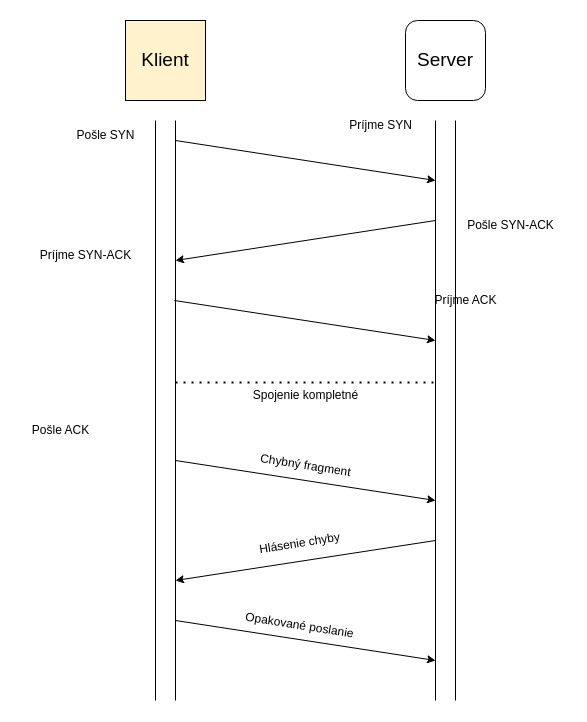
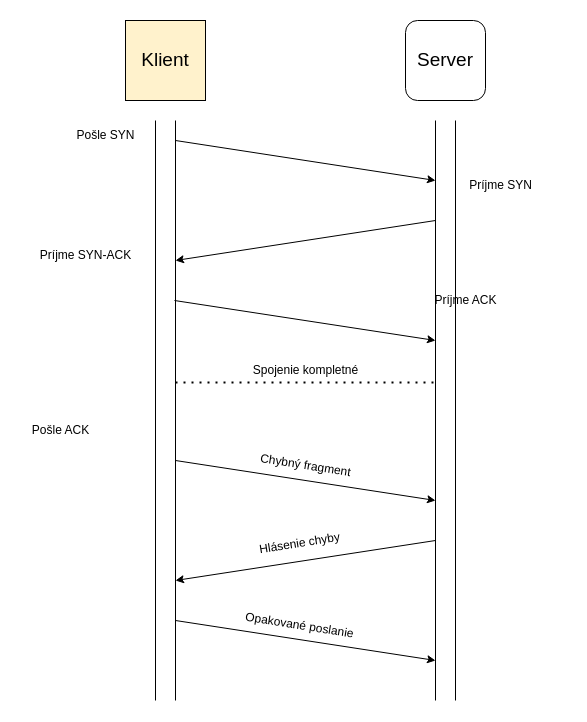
  <mxCell id="0" />
  <mxCell id="1" parent="0" />
  <mxCell id="2" value="" style="endArrow=none;html=1;rounded=0;" edge="1" parent="1"><mxGeometry width="50" height="50" relative="1" as="geometry"><mxPoint x="155" y="700" as="sourcePoint" /><mxPoint x="155" y="120" as="targetPoint" /></mxGeometry></mxCell>
  <mxCell id="3" value="" style="endArrow=none;html=1;rounded=0;" edge="1" parent="1"><mxGeometry width="50" height="50" relative="1" as="geometry"><mxPoint x="175" y="700" as="sourcePoint" /><mxPoint x="175" y="120" as="targetPoint" /></mxGeometry></mxCell>
  <mxCell id="4" value="" style="endArrow=none;html=1;rounded=0;" edge="1" parent="1"><mxGeometry width="50" height="50" relative="1" as="geometry"><mxPoint x="435" y="700" as="sourcePoint" /><mxPoint x="435" y="120" as="targetPoint" /></mxGeometry></mxCell>
  <mxCell id="5" value="" style="endArrow=none;html=1;rounded=0;" edge="1" parent="1"><mxGeometry width="50" height="50" relative="1" as="geometry"><mxPoint x="455" y="700" as="sourcePoint" /><mxPoint x="455" y="120" as="targetPoint" /></mxGeometry></mxCell>
  <mxCell id="6" value="&lt;font style=&quot;font-size: 19px;&quot;&gt;Klient&lt;/font&gt;" style="whiteSpace=wrap;html=1;aspect=fixed;fillColor=#fff2cc;" vertex="1" parent="1"><mxGeometry x="125" y="20" width="80" height="80" as="geometry" /></mxCell>
  <mxCell id="7" value="&lt;span style=&quot;font-size: 19px;&quot;&gt;Server&lt;/span&gt;" style="whiteSpace=wrap;html=1;aspect=fixed;rounded=1;" vertex="1" parent="1"><mxGeometry x="405" y="20" width="80" height="80" as="geometry" /></mxCell>
  <mxCell id="8" value="" style="endArrow=classic;html=1;rounded=0;" edge="1" parent="1"><mxGeometry width="50" height="50" relative="1" as="geometry"><mxPoint x="175" y="140" as="sourcePoint" /><mxPoint x="435" y="180" as="targetPoint" /></mxGeometry></mxCell>
  <mxCell id="9" value="Pošle SYN" style="text;html=1;align=center;verticalAlign=middle;resizable=0;points=[];autosize=1;strokeColor=none;fillColor=none;" vertex="1" parent="1"><mxGeometry x="65" y="120" width="80" height="30" as="geometry" /></mxCell>
- <mxCell id="10" value="Príjme SYN" style="text;html=1;align=center;verticalAlign=middle;resizable=0;points=[];autosize=1;strokeColor=none;fillColor=none;" vertex="1" parent="1"><mxGeometry x="335" y="110" width="90" height="30" as="geometry" /></mxCell>
+ <mxCell id="10" value="Príjme SYN" style="text;html=1;align=center;verticalAlign=middle;resizable=0;points=[];autosize=1;strokeColor=none;fillColor=none;" vertex="1" parent="1"><mxGeometry x="455" y="170" width="90" height="30" as="geometry" /></mxCell>
  <mxCell id="11" value="" style="endArrow=classic;html=1;rounded=0;" edge="1" parent="1"><mxGeometry width="50" height="50" relative="1" as="geometry"><mxPoint x="435" y="220" as="sourcePoint" /><mxPoint x="175" y="260" as="targetPoint" /></mxGeometry></mxCell>
- <mxCell id="12" value="Pošle SYN-ACK" style="text;html=1;align=center;verticalAlign=middle;resizable=0;points=[];autosize=1;strokeColor=none;fillColor=none;" vertex="1" parent="1"><mxGeometry x="455" y="210" width="110" height="30" as="geometry" /></mxCell>
  <mxCell id="13" value="Príjme SYN-ACK" style="text;html=1;align=center;verticalAlign=middle;resizable=0;points=[];autosize=1;strokeColor=none;fillColor=none;" vertex="1" parent="1"><mxGeometry x="30" y="240" width="110" height="30" as="geometry" /></mxCell>
  <mxCell id="14" value="" style="endArrow=classic;html=1;rounded=0;" edge="1" parent="1"><mxGeometry width="50" height="50" relative="1" as="geometry"><mxPoint x="174" y="300" as="sourcePoint" /><mxPoint x="435" y="340" as="targetPoint" /></mxGeometry></mxCell>
  <mxCell id="15" value="Pošle ACK" style="text;html=1;align=center;verticalAlign=middle;resizable=0;points=[];autosize=1;strokeColor=none;fillColor=none;" vertex="1" parent="1"><mxGeometry x="20" y="415" width="80" height="30" as="geometry" /></mxCell>
  <mxCell id="16" value="Príjme ACK" style="text;html=1;align=center;verticalAlign=middle;resizable=0;points=[];autosize=1;strokeColor=none;fillColor=none;" vertex="1" parent="1"><mxGeometry x="420" y="285" width="90" height="30" as="geometry" /></mxCell>
  <mxCell id="17" value="" style="endArrow=none;dashed=1;html=1;dashPattern=1 3;strokeWidth=2;rounded=0;" edge="1" parent="1"><mxGeometry width="50" height="50" relative="1" as="geometry"><mxPoint x="175" y="382" as="sourcePoint" /><mxPoint x="435" y="382" as="targetPoint" /></mxGeometry></mxCell>
- <mxCell id="18" value="Spojenie kompletné" style="text;html=1;align=center;verticalAlign=middle;resizable=0;points=[];autosize=1;strokeColor=none;fillColor=none;" vertex="1" parent="1"><mxGeometry x="240" y="380" width="130" height="30" as="geometry" /></mxCell>
+ <mxCell id="18" value="Spojenie kompletné" style="text;html=1;align=center;verticalAlign=middle;resizable=0;points=[];autosize=1;strokeColor=none;fillColor=none;" vertex="1" parent="1"><mxGeometry x="240" y="355" width="130" height="30" as="geometry" /></mxCell>
  <mxCell id="19" value="" style="endArrow=classic;html=1;rounded=0;" edge="1" parent="1"><mxGeometry width="50" height="50" relative="1" as="geometry"><mxPoint x="175" y="460" as="sourcePoint" /><mxPoint x="435" y="500" as="targetPoint" /></mxGeometry></mxCell>
  <mxCell id="20" value="" style="endArrow=classic;html=1;rounded=0;" edge="1" parent="1"><mxGeometry width="50" height="50" relative="1" as="geometry"><mxPoint x="435" y="540" as="sourcePoint" /><mxPoint x="175" y="580" as="targetPoint" /></mxGeometry></mxCell>
  <mxCell id="21" value="" style="endArrow=classic;html=1;rounded=0;" edge="1" parent="1"><mxGeometry width="50" height="50" relative="1" as="geometry"><mxPoint x="175" y="620" as="sourcePoint" /><mxPoint x="435" y="660" as="targetPoint" /></mxGeometry></mxCell>
  <mxCell id="22" value="Chybný fragment" style="text;html=1;align=center;verticalAlign=middle;resizable=0;points=[];autosize=1;strokeColor=none;fillColor=none;rotation=9;" vertex="1" parent="1"><mxGeometry x="250" y="450" width="110" height="30" as="geometry" /></mxCell>
  <mxCell id="23" value="Hlásenie chyby" style="text;html=1;align=center;verticalAlign=middle;resizable=0;points=[];autosize=1;strokeColor=none;fillColor=none;rotation=351;" vertex="1" parent="1"><mxGeometry x="249" y="528" width="100" height="30" as="geometry" /></mxCell>
  <mxCell id="24" value="Opakované poslanie" style="text;html=1;align=center;verticalAlign=middle;resizable=0;points=[];autosize=1;strokeColor=none;fillColor=none;rotation=9;" vertex="1" parent="1"><mxGeometry x="234" y="610" width="130" height="30" as="geometry" /></mxCell>
